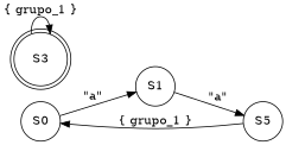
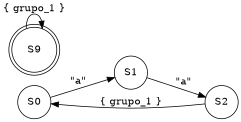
  digraph {
    rankdir=LR
    node [shape=circle]
    S0
    S1
-   S2 [label=S5]
-   S3 [shape=doublecircle]
+   S2
+   S3 [shape=doublecircle label=S9]
    S0 -> S1 [label="\"a\""]
    S1 -> S2 [label="\"a\""]
    S2 -> S0 [label="\{ grupo_1 \}"]
    S3 -> S3 [label="\{ grupo_1 \}"]
  }
